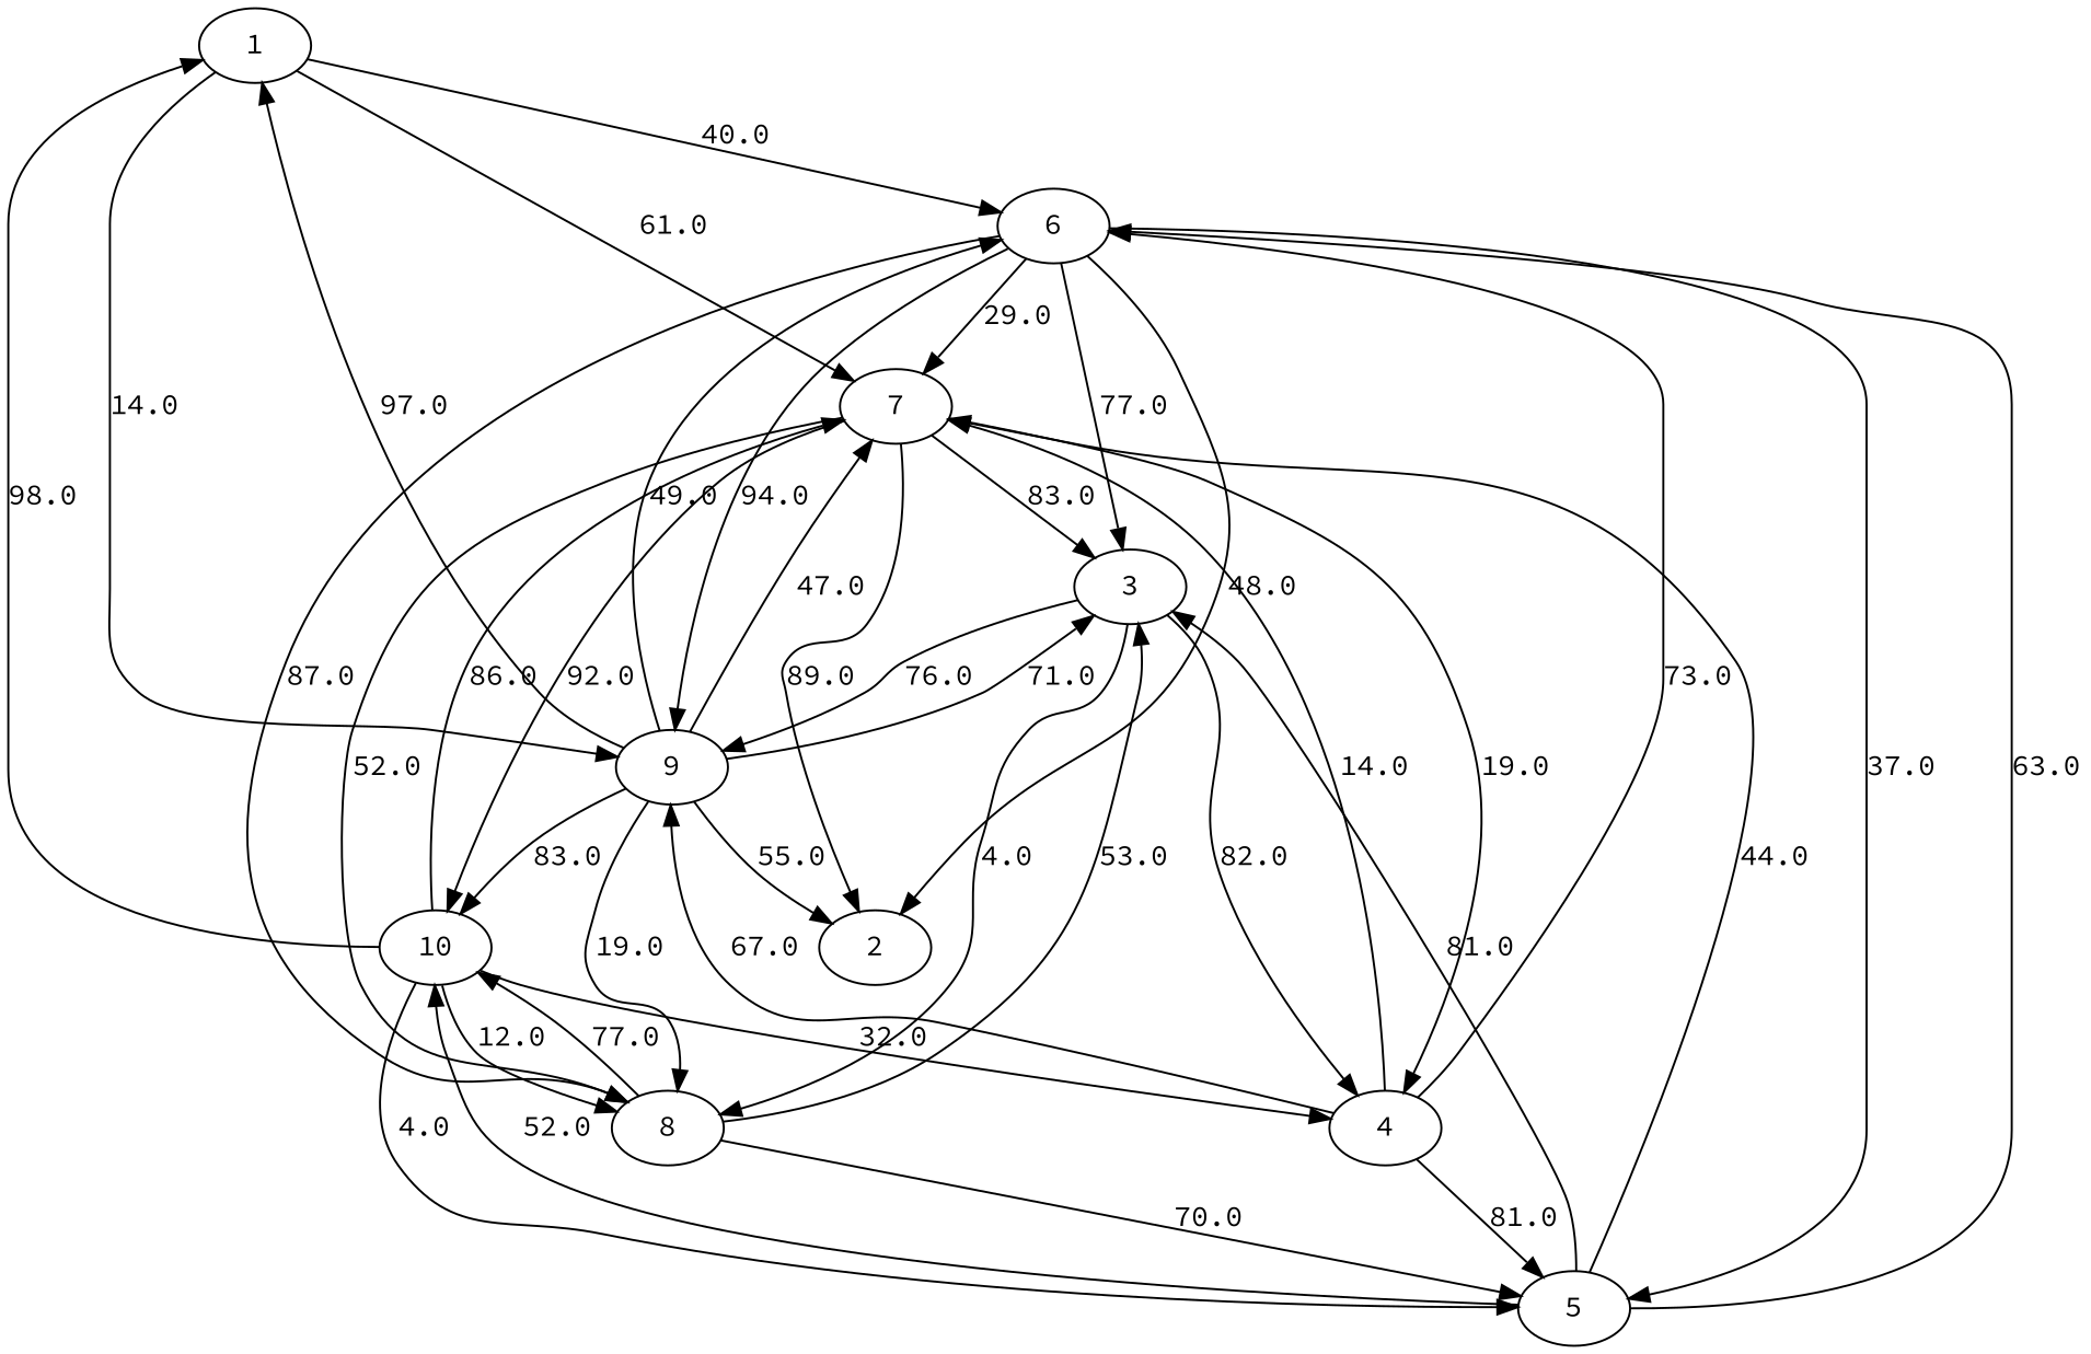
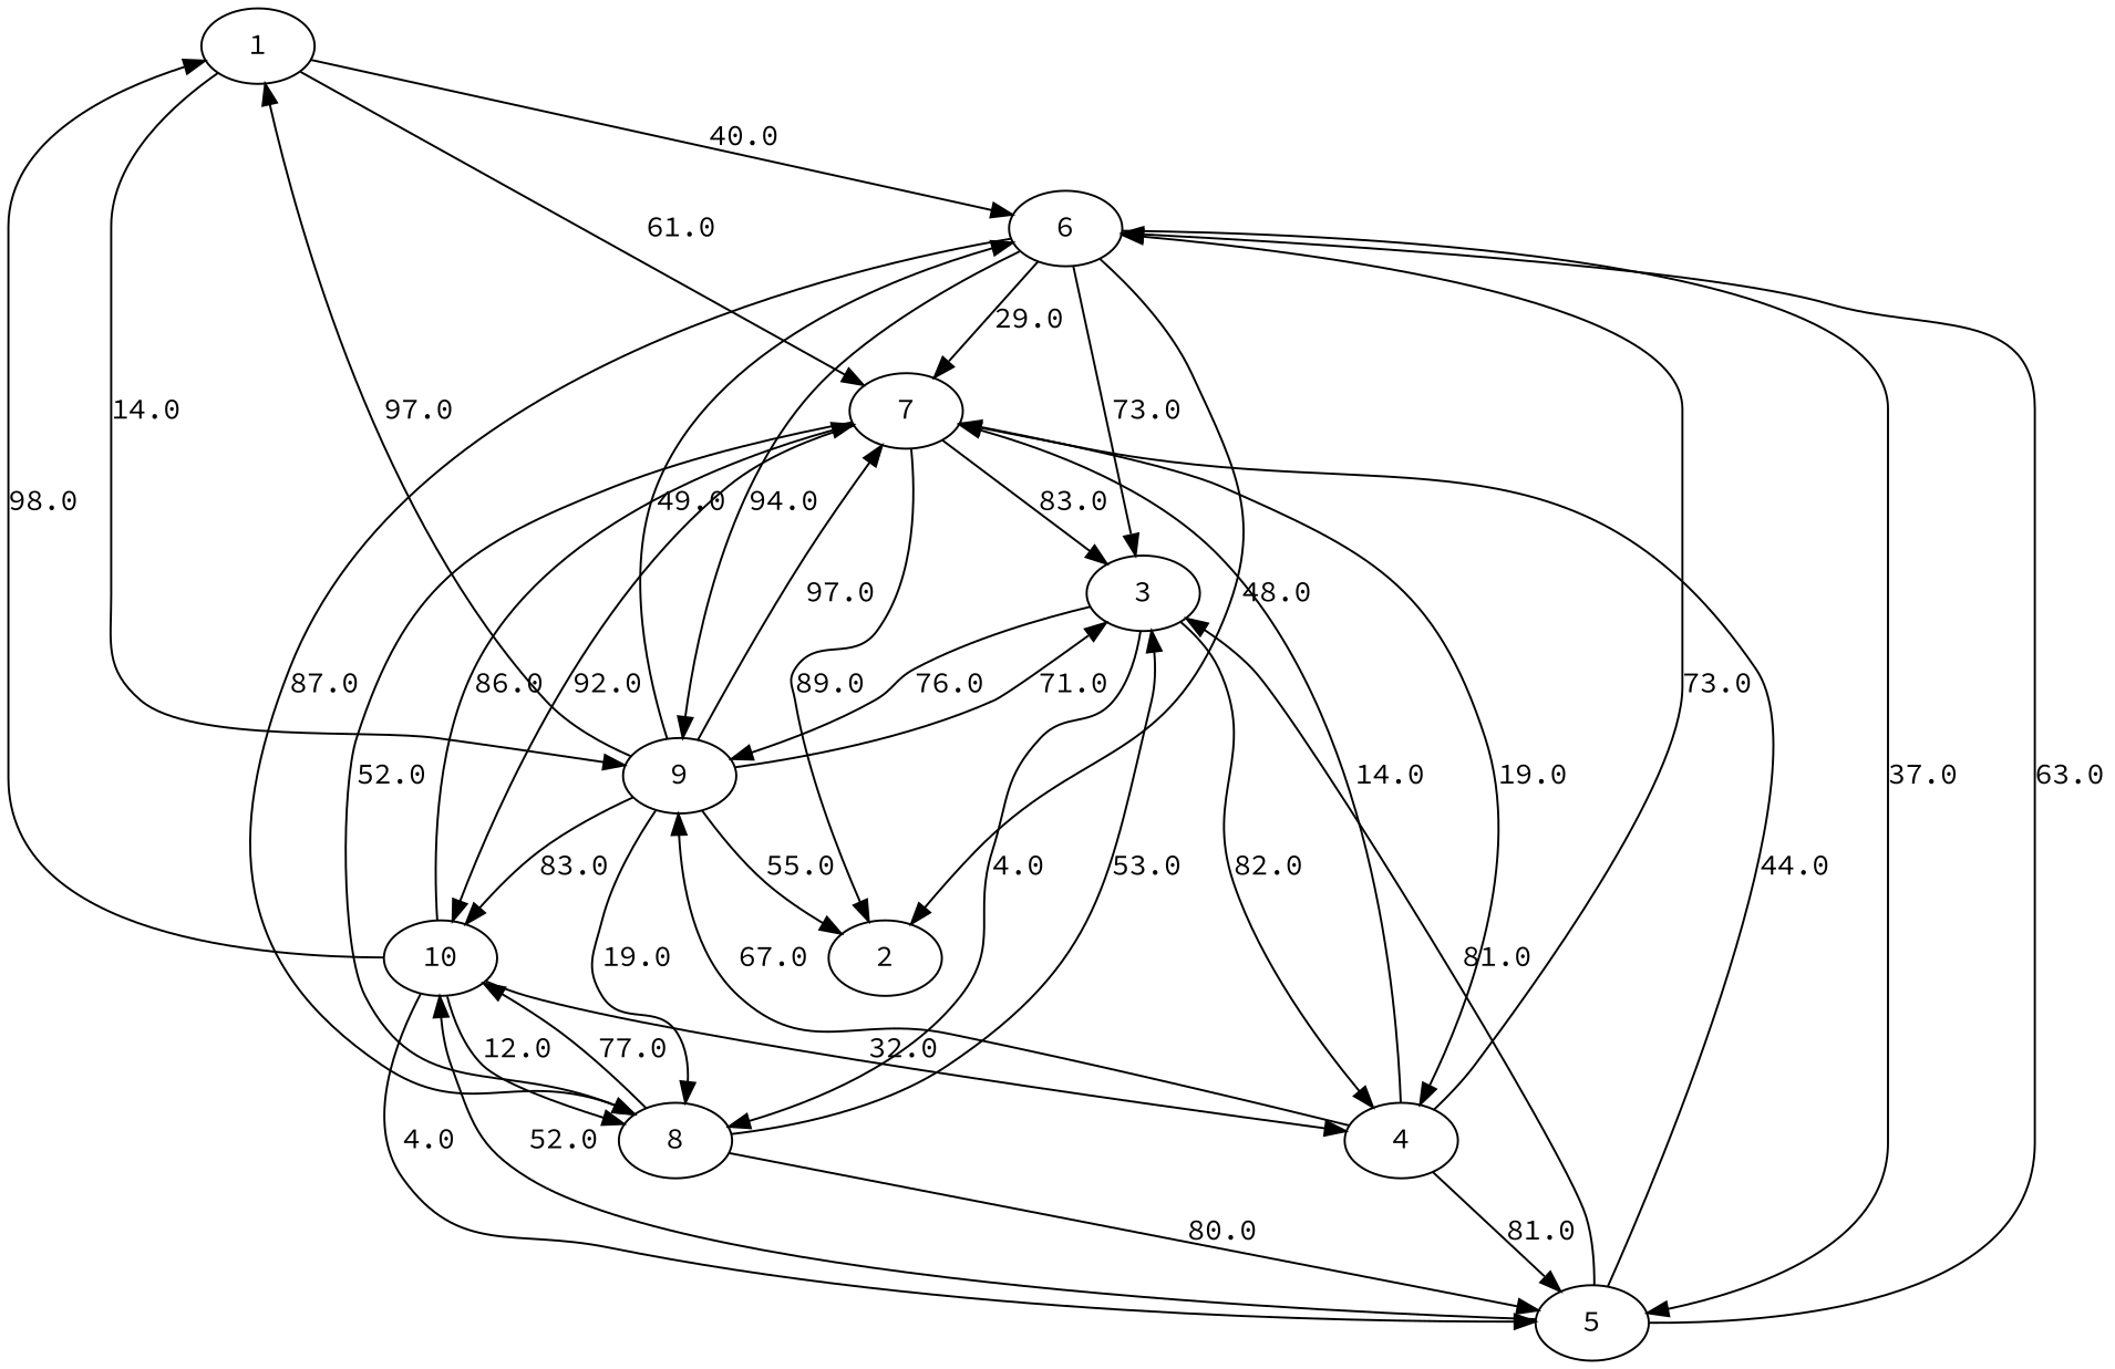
  strict digraph {
    fontname="Source Code Pro"
    node [fontname="Source Code Pro"]
    edge [fontname="Source Code Pro"]
    n1 [label=1]
    n2 [label=6]
    n3 [label=7]
    n4 [label=9]
    n5 [label=2]
    n6 [label=3]
    n7 [label=8]
    n8 [label=5]
    n9 [label=4]
    n10 [label=10]
    n1 -> n2 [label=40.0]
    n1 -> n3 [label=61.0]
    n1 -> n4 [label=14.0]
    n2 -> n3 [label=29.0]
    n2 -> n4 [label=94.0]
    n2 -> n5 [label=48.0]
-   n2 -> n6 [label=77.0]
+   n2 -> n6 [label=73.0]
    n2 -> n7 [label=87.0]
    n2 -> n8 [label=37.0]
    n3 -> n5 [label=89.0]
    n3 -> n6 [label=83.0]
    n3 -> n7 [label=52.0]
    n3 -> n9 [label=19.0]
    n3 -> n10 [label=92.0]
    n4 -> n1 [label=97.0]
    n4 -> n2 [label=49.0]
-   n4 -> n3 [label=47.0]
+   n4 -> n3 [label=97.0]
    n4 -> n5 [label=55.0]
    n4 -> n6 [label=71.0]
    n4 -> n7 [label=19.0]
    n4 -> n10 [label=83.0]
    n6 -> n4 [label=76.0]
    n6 -> n7 [label=4.0]
    n6 -> n9 [label=82.0]
    n7 -> n6 [label=53.0]
-   n7 -> n8 [label=70.0]
+   n7 -> n8 [label=80.0]
    n7 -> n10 [label=77.0]
    n8 -> n2 [label=63.0]
    n8 -> n3 [label=44.0]
    n8 -> n6 [label=81.0]
    n8 -> n10 [label=52.0]
    n9 -> n2 [label=73.0]
    n9 -> n3 [label=14.0]
    n9 -> n4 [label=67.0]
    n9 -> n8 [label=81.0]
    n10 -> n1 [label=98.0]
    n10 -> n3 [label=86.0]
    n10 -> n7 [label=12.0]
    n10 -> n8 [label=4.0]
    n10 -> n9 [label=32.0]
  }
